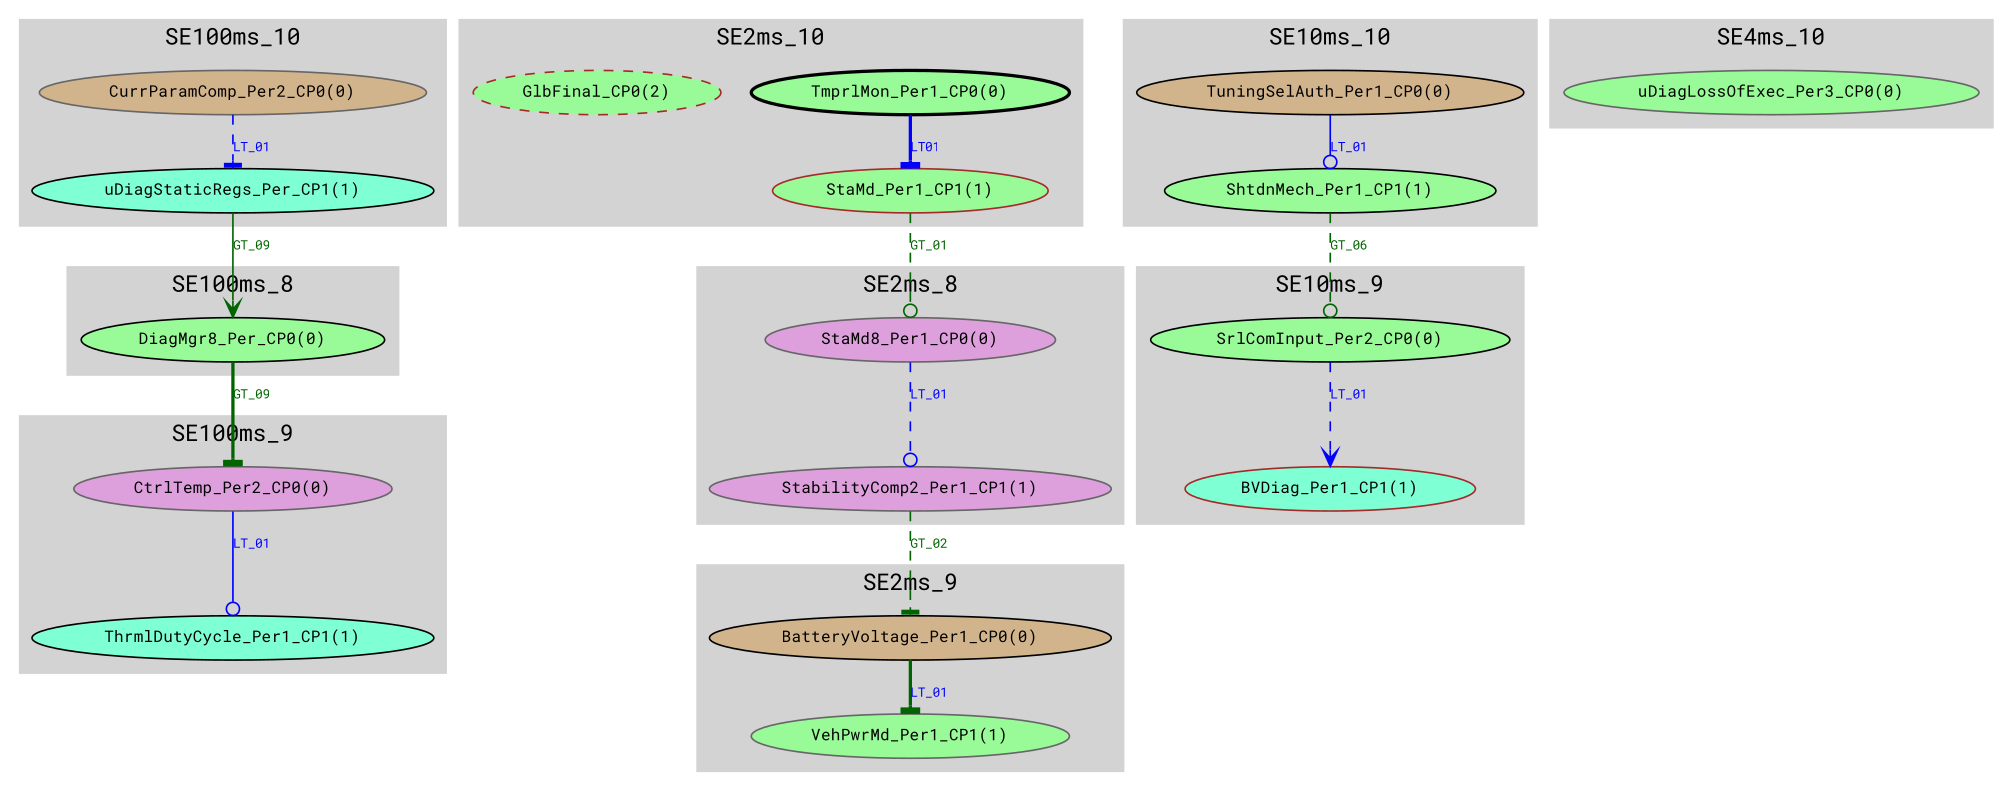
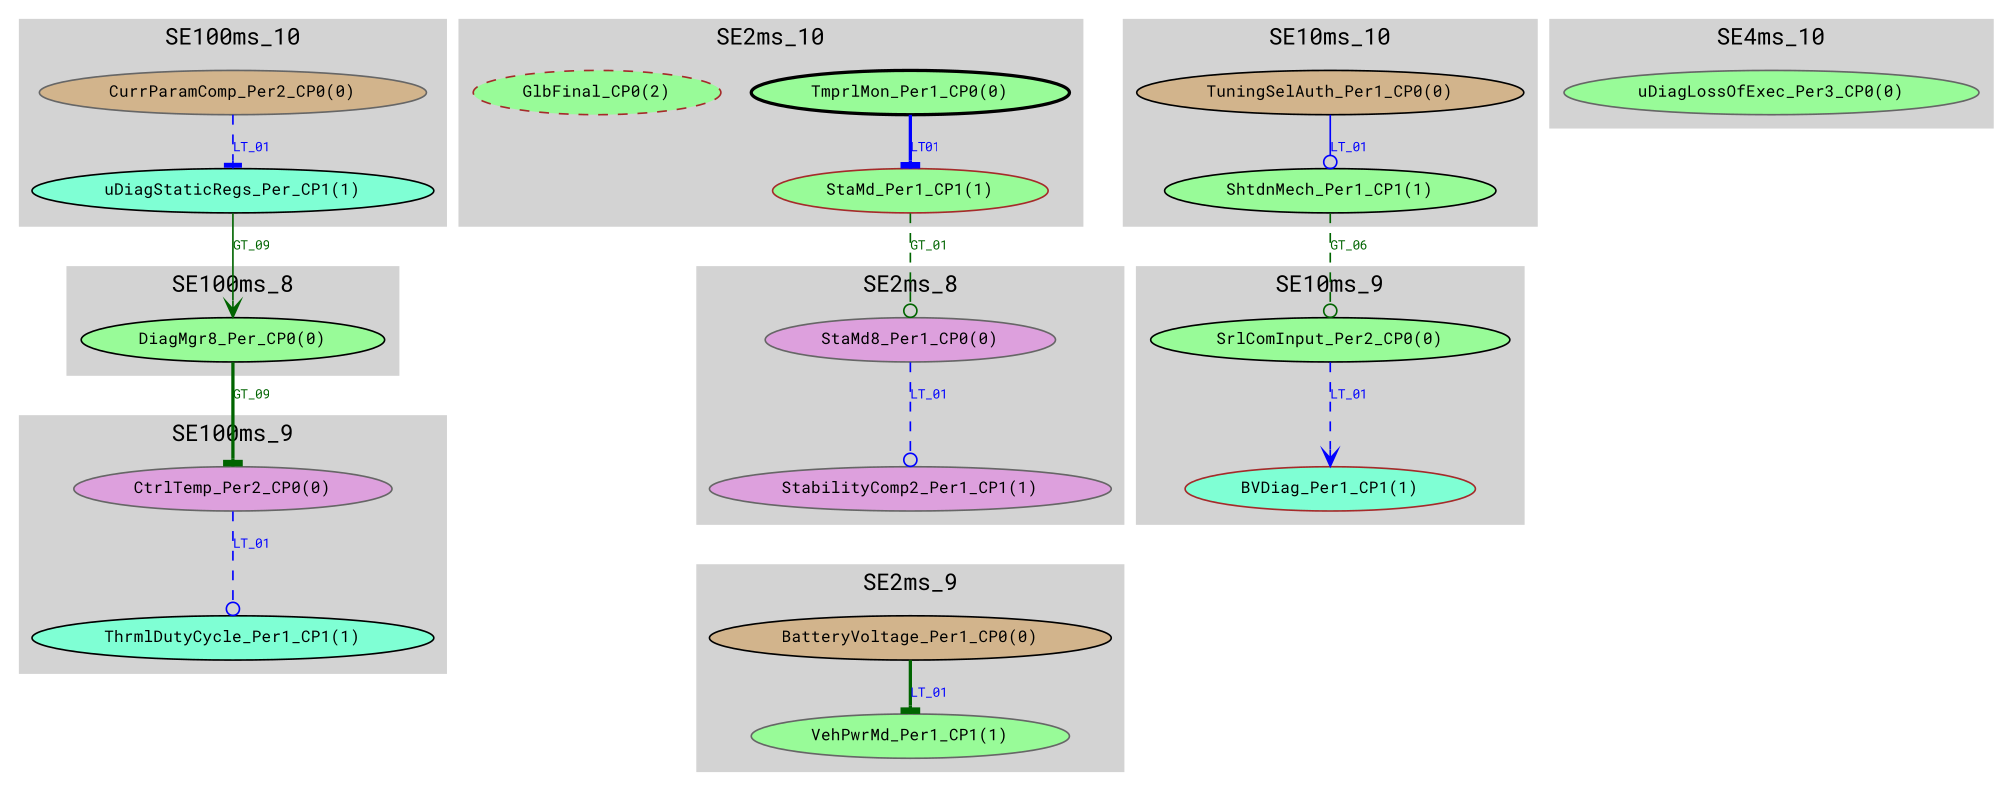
  digraph {
    fontname="Roboto Mono"
    ranksep=0.2
    node [color=black fillcolor=palegreen fontcolor=black fontname="Roboto Mono" fontsize=10 style=filled]
    edge [arrowhead=odot color=blue fontcolor=blue fontname="Roboto Mono" fontsize=8 style=dashed]
    "CtrlTemp_Per2_CP0(0)" [color=gray40 fillcolor=plum height=0.3]
    "ThrmlDutyCycle_Per1_CP1(1)" [fillcolor=aquamarine height=0.3]
    "CurrParamComp_Per2_CP0(0)" [color=gray40 fillcolor=tan height=0.3]
    "uDiagStaticRegs_Per_CP1(1)" [fillcolor=aquamarine height=0.3]
    "BatteryVoltage_Per1_CP0(0)" [fillcolor=tan height=0.3]
    "VehPwrMd_Per1_CP1(1)" [color=gray40 height=0.3]
    "DiagMgr8_Per_CP0(0)" [height=0.3]
    "TuningSelAuth_Per1_CP0(0)" [fillcolor=tan height=0.3]
    "ShtdnMech_Per1_CP1(1)" [height=0.3]
    "SrlComInput_Per2_CP0(0)" [height=0.3]
    "BVDiag_Per1_CP1(1)" [color=brown fillcolor=aquamarine height=0.3]
    "StaMd8_Per1_CP0(0)" [color=gray40 fillcolor=plum height=0.3]
    "StabilityComp2_Per1_CP1(1)" [color=gray40 fillcolor=plum height=0.3]
    "uDiagLossOfExec_Per3_CP0(0)" [color=gray40 height=0.3]
    "TmprlMon_Per1_CP0(0)" [height=0.3 style="filled,bold"]
    "StaMd_Per1_CP1(1)" [color=brown height=0.3]
    "GlbFinal_CP0(2)" [color=brown height=0.3 style="filled,dashed"]
    subgraph cluster_1 {
      color=lightgrey
      label=SE100ms_9
      style=filled
      "CtrlTemp_Per2_CP0(0)"
      "ThrmlDutyCycle_Per1_CP1(1)"
    }
    subgraph cluster_2 {
      color=lightgrey
      label=SE100ms_10
      style=filled
      "CurrParamComp_Per2_CP0(0)"
      "uDiagStaticRegs_Per_CP1(1)"
    }
    subgraph cluster_3 {
      color=lightgrey
      label=SE2ms_9
      style=filled
      "BatteryVoltage_Per1_CP0(0)"
      "VehPwrMd_Per1_CP1(1)"
    }
    subgraph cluster_4 {
      color=lightgrey
      label=SE100ms_8
      style=filled
      "DiagMgr8_Per_CP0(0)"
    }
    subgraph cluster_5 {
      color=lightgrey
      label=SE10ms_10
      style=filled
      "TuningSelAuth_Per1_CP0(0)"
      "ShtdnMech_Per1_CP1(1)"
    }
    subgraph cluster_6 {
      color=lightgrey
      label=SE10ms_9
      style=filled
      "SrlComInput_Per2_CP0(0)"
      "BVDiag_Per1_CP1(1)"
    }
    subgraph cluster_7 {
      color=lightgrey
      label=SE2ms_8
      style=filled
      "StaMd8_Per1_CP0(0)"
      "StabilityComp2_Per1_CP1(1)"
    }
    subgraph cluster_8 {
      color=lightgrey
      label=SE4ms_10
      style=filled
      "uDiagLossOfExec_Per3_CP0(0)"
    }
    subgraph cluster_9 {
      color=lightgrey
      label=SE2ms_10
      style=filled
      "TmprlMon_Per1_CP0(0)"
      "StaMd_Per1_CP1(1)"
      "GlbFinal_CP0(2)"
    }
-   "CtrlTemp_Per2_CP0(0)" -> "ThrmlDutyCycle_Per1_CP1(1)" [label=LT_01 style=solid]
+   "CtrlTemp_Per2_CP0(0)" -> "ThrmlDutyCycle_Per1_CP1(1)" [label=LT_01]
    "CurrParamComp_Per2_CP0(0)" -> "uDiagStaticRegs_Per_CP1(1)" [arrowhead=tee label=LT_01]
    "uDiagStaticRegs_Per_CP1(1)" -> "DiagMgr8_Per_CP0(0)" [arrowhead=vee color=darkgreen fontcolor=darkgreen label=GT_09 style=solid]
    "BatteryVoltage_Per1_CP0(0)" -> "VehPwrMd_Per1_CP1(1)" [arrowhead=tee color=darkgreen label=LT_01 style=bold]
    "DiagMgr8_Per_CP0(0)" -> "CtrlTemp_Per2_CP0(0)" [arrowhead=tee color=darkgreen fontcolor=darkgreen label=GT_09 style=bold]
    "TuningSelAuth_Per1_CP0(0)" -> "ShtdnMech_Per1_CP1(1)" [label=LT_01 style=solid]
    "ShtdnMech_Per1_CP1(1)" -> "SrlComInput_Per2_CP0(0)" [color=darkgreen fontcolor=darkgreen label=GT_06]
    "SrlComInput_Per2_CP0(0)" -> "BVDiag_Per1_CP1(1)" [arrowhead=vee label=LT_01]
    "StaMd8_Per1_CP0(0)" -> "StabilityComp2_Per1_CP1(1)" [label=LT_01]
-   "StabilityComp2_Per1_CP1(1)" -> "BatteryVoltage_Per1_CP0(0)" [arrowhead=tee color=darkgreen fontcolor=darkgreen label=GT_02]
    "TmprlMon_Per1_CP0(0)" -> "StaMd_Per1_CP1(1)" [arrowhead=tee label=LT01 style=bold]
    "StaMd_Per1_CP1(1)" -> "StaMd8_Per1_CP0(0)" [color=darkgreen fontcolor=darkgreen label=GT_01]
  }
